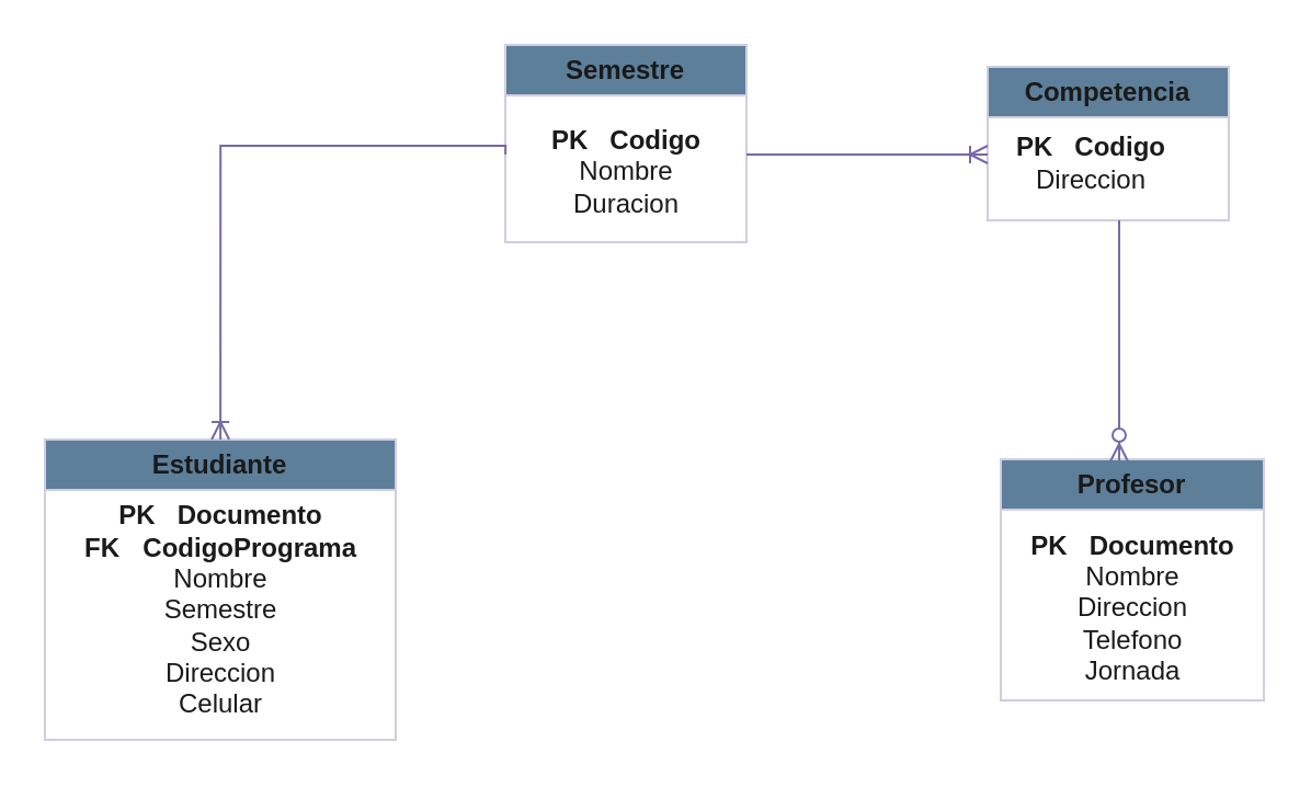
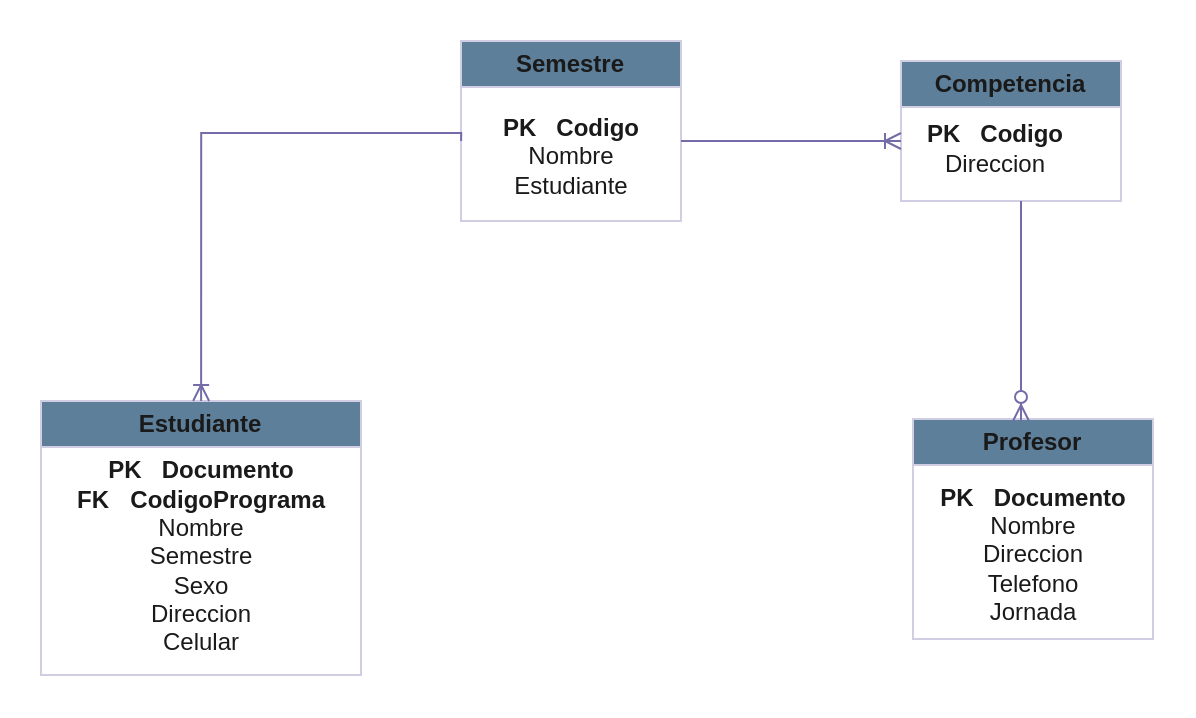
  <mxCell id="0" />
  <mxCell id="1" parent="0" />
  <mxCell id="2" value="Estudiante" style="swimlane;whiteSpace=wrap;html=1;labelBackgroundColor=none;fillColor=#5D7F99;strokeColor=#D0CEE2;fontColor=#1A1A1A;" vertex="1" parent="1"><mxGeometry x="20" y="200" width="160" height="137" as="geometry"><mxRectangle x="45" y="100" width="100" height="30" as="alternateBounds" /></mxGeometry></mxCell>
  <mxCell id="3" value="&lt;b&gt;PK&lt;span style=&quot;white-space: pre;&quot;&gt;&#09;&lt;/span&gt;Documento&lt;/b&gt;&lt;div&gt;&lt;b&gt;FK&lt;span style=&quot;white-space: pre;&quot;&gt;&#09;&lt;/span&gt;CodigoPrograma&lt;/b&gt;&lt;/div&gt;&lt;div&gt;Nombre&lt;/div&gt;&lt;div&gt;Semestre&lt;/div&gt;&lt;div&gt;Sexo&lt;/div&gt;&lt;div&gt;Direccion&lt;/div&gt;&lt;div&gt;Celular&lt;/div&gt;" style="text;html=1;align=center;verticalAlign=middle;resizable=0;points=[];autosize=1;strokeColor=none;fillColor=none;labelBackgroundColor=none;fontColor=#1A1A1A;" vertex="1" parent="2"><mxGeometry x="5" y="23" width="150" height="110" as="geometry" /></mxCell>
  <mxCell id="4" value="Competencia" style="swimlane;whiteSpace=wrap;html=1;labelBackgroundColor=none;fillColor=#5D7F99;strokeColor=#D0CEE2;fontColor=#1A1A1A;" vertex="1" parent="1"><mxGeometry x="450" y="30" width="110" height="70" as="geometry"><mxRectangle x="100" y="180" width="110" height="30" as="alternateBounds" /></mxGeometry></mxCell>
  <mxCell id="5" value="&lt;b&gt;PK&lt;span style=&quot;white-space: pre;&quot;&gt;&#09;&lt;/span&gt;Codigo&lt;/b&gt;&lt;div&gt;Direccion&lt;/div&gt;" style="text;html=1;align=center;verticalAlign=middle;resizable=0;points=[];autosize=1;strokeColor=none;fillColor=none;labelBackgroundColor=none;fontColor=#1A1A1A;" vertex="1" parent="4"><mxGeometry x="2" y="24" width="90" height="40" as="geometry" /></mxCell>
  <mxCell id="6" value="Profesor" style="swimlane;whiteSpace=wrap;html=1;labelBackgroundColor=none;fillColor=#5D7F99;strokeColor=#D0CEE2;fontColor=#1A1A1A;" vertex="1" parent="1"><mxGeometry x="456" y="209" width="120" height="110" as="geometry" /></mxCell>
  <mxCell id="7" value="&lt;b&gt;PK&lt;span style=&quot;white-space: pre;&quot;&gt;&#09;&lt;/span&gt;Documento&lt;/b&gt;&lt;div&gt;Nombre&lt;/div&gt;&lt;div&gt;Direccion&lt;/div&gt;&lt;div&gt;Telefono&lt;/div&gt;&lt;div&gt;Jornada&lt;/div&gt;" style="text;html=1;align=center;verticalAlign=middle;resizable=0;points=[];autosize=1;strokeColor=none;fillColor=none;labelBackgroundColor=none;fontColor=#1A1A1A;" vertex="1" parent="6"><mxGeometry y="23" width="120" height="90" as="geometry" /></mxCell>
  <mxCell id="8" value="" style="group" vertex="1" connectable="0" parent="1"><mxGeometry x="230" y="20" width="110" height="90" as="geometry" /></mxCell>
  <mxCell id="9" value="Semestre" style="swimlane;whiteSpace=wrap;html=1;labelBackgroundColor=none;fillColor=#5D7F99;strokeColor=#D0CEE2;fontColor=#1A1A1A;" vertex="1" parent="8"><mxGeometry width="110" height="90" as="geometry"><mxRectangle x="-10" y="90" width="90" height="30" as="alternateBounds" /></mxGeometry></mxCell>
- <mxCell id="10" value="&lt;b&gt;PK&lt;span style=&quot;white-space: pre;&quot;&gt;&#09;&lt;/span&gt;Codigo&lt;/b&gt;&lt;div&gt;Nombre&lt;/div&gt;&lt;div&gt;Duracion&lt;/div&gt;" style="text;html=1;align=center;verticalAlign=middle;resizable=0;points=[];autosize=1;strokeColor=none;fillColor=none;labelBackgroundColor=none;fontColor=#1A1A1A;" vertex="1" parent="8"><mxGeometry x="10" y="28" width="90" height="60" as="geometry" /></mxCell>
+ <mxCell id="10" value="&lt;b&gt;PK&lt;span style=&quot;white-space: pre;&quot;&gt;&#09;&lt;/span&gt;Codigo&lt;/b&gt;&lt;div&gt;Nombre&lt;/div&gt;&lt;div&gt;Estudiante&lt;/div&gt;" style="text;html=1;align=center;verticalAlign=middle;resizable=0;points=[];autosize=1;strokeColor=none;fillColor=none;labelBackgroundColor=none;fontColor=#1A1A1A;" vertex="1" parent="8"><mxGeometry x="10" y="28" width="90" height="60" as="geometry" /></mxCell>
  <mxCell id="11" value="" style="edgeStyle=orthogonalEdgeStyle;fontSize=12;html=1;endArrow=ERoneToMany;rounded=0;strokeColor=#736CA8;fontColor=#1A1A1A;exitX=0;exitY=0.5;exitDx=0;exitDy=0;" edge="1" parent="1"><mxGeometry width="100" height="100" relative="1" as="geometry"><mxPoint x="230.06" y="70" as="sourcePoint" /><mxPoint x="100.06" y="200" as="targetPoint" /><Array as="points"><mxPoint x="230.06" y="66" /><mxPoint x="100.06" y="66" /></Array></mxGeometry></mxCell>
  <mxCell id="12" value="" style="edgeStyle=entityRelationEdgeStyle;fontSize=12;html=1;endArrow=ERoneToMany;rounded=0;strokeColor=#736CA8;fontColor=#1A1A1A;" edge="1" parent="1"><mxGeometry width="100" height="100" relative="1" as="geometry"><mxPoint x="340" y="70" as="sourcePoint" /><mxPoint x="450" y="70" as="targetPoint" /></mxGeometry></mxCell>
  <mxCell id="13" value="" style="fontSize=12;html=1;endArrow=ERzeroToMany;endFill=1;rounded=0;strokeColor=#736CA8;fontColor=#1A1A1A;" edge="1" parent="1"><mxGeometry width="100" height="100" relative="1" as="geometry"><mxPoint x="510" y="100" as="sourcePoint" /><mxPoint x="510" y="210" as="targetPoint" /></mxGeometry></mxCell>
